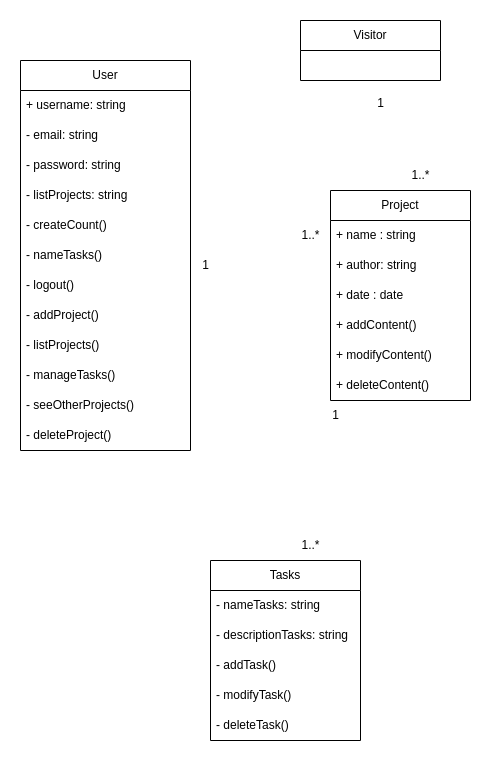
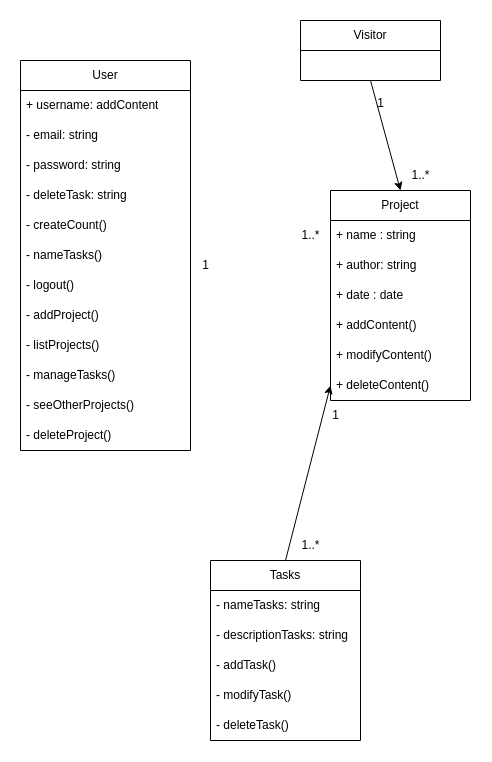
  <mxCell id="0" />
  <mxCell id="1" parent="0" />
  <mxCell id="2" value="User" style="swimlane;fontStyle=0;childLayout=stackLayout;horizontal=1;startSize=30;horizontalStack=0;resizeParent=1;resizeParentMax=0;resizeLast=0;collapsible=1;marginBottom=0;whiteSpace=wrap;html=1;" vertex="1" parent="1"><mxGeometry x="20" y="60" width="170" height="390" as="geometry" /></mxCell>
- <mxCell id="3" value="+ username: string" style="text;strokeColor=none;fillColor=none;align=left;verticalAlign=middle;spacingLeft=4;spacingRight=4;overflow=hidden;points=[[0,0.5],[1,0.5]];portConstraint=eastwest;rotatable=0;whiteSpace=wrap;html=1;" vertex="1" parent="2"><mxGeometry y="30" width="170" height="30" as="geometry" /></mxCell>
+ <mxCell id="3" value="+ username: addContent" style="text;strokeColor=none;fillColor=none;align=left;verticalAlign=middle;spacingLeft=4;spacingRight=4;overflow=hidden;points=[[0,0.5],[1,0.5]];portConstraint=eastwest;rotatable=0;whiteSpace=wrap;html=1;" vertex="1" parent="2"><mxGeometry y="30" width="170" height="30" as="geometry" /></mxCell>
  <mxCell id="4" value="- email: string" style="text;strokeColor=none;fillColor=none;align=left;verticalAlign=middle;spacingLeft=4;spacingRight=4;overflow=hidden;points=[[0,0.5],[1,0.5]];portConstraint=eastwest;rotatable=0;whiteSpace=wrap;html=1;" vertex="1" parent="2"><mxGeometry y="60" width="170" height="30" as="geometry" /></mxCell>
  <mxCell id="5" value="- password: string" style="text;strokeColor=none;fillColor=none;align=left;verticalAlign=middle;spacingLeft=4;spacingRight=4;overflow=hidden;points=[[0,0.5],[1,0.5]];portConstraint=eastwest;rotatable=0;whiteSpace=wrap;html=1;" vertex="1" parent="2"><mxGeometry y="90" width="170" height="30" as="geometry" /></mxCell>
- <mxCell id="6" value="- listProjects: string" style="text;strokeColor=none;fillColor=none;align=left;verticalAlign=middle;spacingLeft=4;spacingRight=4;overflow=hidden;points=[[0,0.5],[1,0.5]];portConstraint=eastwest;rotatable=0;whiteSpace=wrap;html=1;" vertex="1" parent="2"><mxGeometry y="120" width="170" height="30" as="geometry" /></mxCell>
+ <mxCell id="6" value="- deleteTask: string" style="text;strokeColor=none;fillColor=none;align=left;verticalAlign=middle;spacingLeft=4;spacingRight=4;overflow=hidden;points=[[0,0.5],[1,0.5]];portConstraint=eastwest;rotatable=0;whiteSpace=wrap;html=1;" vertex="1" parent="2"><mxGeometry y="120" width="170" height="30" as="geometry" /></mxCell>
  <mxCell id="7" value="- createCount()" style="text;strokeColor=none;fillColor=none;align=left;verticalAlign=middle;spacingLeft=4;spacingRight=4;overflow=hidden;points=[[0,0.5],[1,0.5]];portConstraint=eastwest;rotatable=0;whiteSpace=wrap;html=1;" vertex="1" parent="2"><mxGeometry y="150" width="170" height="30" as="geometry" /></mxCell>
  <mxCell id="8" value="- nameTasks()" style="text;strokeColor=none;fillColor=none;align=left;verticalAlign=middle;spacingLeft=4;spacingRight=4;overflow=hidden;points=[[0,0.5],[1,0.5]];portConstraint=eastwest;rotatable=0;whiteSpace=wrap;html=1;" vertex="1" parent="2"><mxGeometry y="180" width="170" height="30" as="geometry" /></mxCell>
  <mxCell id="9" value="- logout()" style="text;strokeColor=none;fillColor=none;align=left;verticalAlign=middle;spacingLeft=4;spacingRight=4;overflow=hidden;points=[[0,0.5],[1,0.5]];portConstraint=eastwest;rotatable=0;whiteSpace=wrap;html=1;" vertex="1" parent="2"><mxGeometry y="210" width="170" height="30" as="geometry" /></mxCell>
  <mxCell id="10" value="- addProject()" style="text;strokeColor=none;fillColor=none;align=left;verticalAlign=middle;spacingLeft=4;spacingRight=4;overflow=hidden;points=[[0,0.5],[1,0.5]];portConstraint=eastwest;rotatable=0;whiteSpace=wrap;html=1;" vertex="1" parent="2"><mxGeometry y="240" width="170" height="30" as="geometry" /></mxCell>
  <mxCell id="11" value="- listProjects()" style="text;strokeColor=none;fillColor=none;align=left;verticalAlign=middle;spacingLeft=4;spacingRight=4;overflow=hidden;points=[[0,0.5],[1,0.5]];portConstraint=eastwest;rotatable=0;whiteSpace=wrap;html=1;" vertex="1" parent="2"><mxGeometry y="270" width="170" height="30" as="geometry" /></mxCell>
  <mxCell id="12" value="- manageTasks()" style="text;strokeColor=none;fillColor=none;align=left;verticalAlign=middle;spacingLeft=4;spacingRight=4;overflow=hidden;points=[[0,0.5],[1,0.5]];portConstraint=eastwest;rotatable=0;whiteSpace=wrap;html=1;" vertex="1" parent="2"><mxGeometry y="300" width="170" height="30" as="geometry" /></mxCell>
  <mxCell id="13" value="- seeOtherProjects()" style="text;strokeColor=none;fillColor=none;align=left;verticalAlign=middle;spacingLeft=4;spacingRight=4;overflow=hidden;points=[[0,0.5],[1,0.5]];portConstraint=eastwest;rotatable=0;whiteSpace=wrap;html=1;" vertex="1" parent="2"><mxGeometry y="330" width="170" height="30" as="geometry" /></mxCell>
  <mxCell id="14" value="- deleteProject()" style="text;strokeColor=none;fillColor=none;align=left;verticalAlign=middle;spacingLeft=4;spacingRight=4;overflow=hidden;points=[[0,0.5],[1,0.5]];portConstraint=eastwest;rotatable=0;whiteSpace=wrap;html=1;" vertex="1" parent="2"><mxGeometry y="360" width="170" height="30" as="geometry" /></mxCell>
  <mxCell id="15" value="Project" style="swimlane;fontStyle=0;childLayout=stackLayout;horizontal=1;startSize=30;horizontalStack=0;resizeParent=1;resizeParentMax=0;resizeLast=0;collapsible=1;marginBottom=0;whiteSpace=wrap;html=1;" vertex="1" parent="1"><mxGeometry x="330" y="190" width="140" height="210" as="geometry" /></mxCell>
  <mxCell id="16" value="+ name : string" style="text;strokeColor=none;fillColor=none;align=left;verticalAlign=middle;spacingLeft=4;spacingRight=4;overflow=hidden;points=[[0,0.5],[1,0.5]];portConstraint=eastwest;rotatable=0;whiteSpace=wrap;html=1;" vertex="1" parent="15"><mxGeometry y="30" width="140" height="30" as="geometry" /></mxCell>
  <mxCell id="17" value="+ author: string" style="text;strokeColor=none;fillColor=none;align=left;verticalAlign=middle;spacingLeft=4;spacingRight=4;overflow=hidden;points=[[0,0.5],[1,0.5]];portConstraint=eastwest;rotatable=0;whiteSpace=wrap;html=1;" vertex="1" parent="15"><mxGeometry y="60" width="140" height="30" as="geometry" /></mxCell>
  <mxCell id="18" value="+ date : date" style="text;strokeColor=none;fillColor=none;align=left;verticalAlign=middle;spacingLeft=4;spacingRight=4;overflow=hidden;points=[[0,0.5],[1,0.5]];portConstraint=eastwest;rotatable=0;whiteSpace=wrap;html=1;" vertex="1" parent="15"><mxGeometry y="90" width="140" height="30" as="geometry" /></mxCell>
  <mxCell id="19" value="+ addContent()" style="text;strokeColor=none;fillColor=none;align=left;verticalAlign=middle;spacingLeft=4;spacingRight=4;overflow=hidden;points=[[0,0.5],[1,0.5]];portConstraint=eastwest;rotatable=0;whiteSpace=wrap;html=1;" vertex="1" parent="15"><mxGeometry y="120" width="140" height="30" as="geometry" /></mxCell>
  <mxCell id="20" value="+ modifyContent()" style="text;strokeColor=none;fillColor=none;align=left;verticalAlign=middle;spacingLeft=4;spacingRight=4;overflow=hidden;points=[[0,0.5],[1,0.5]];portConstraint=eastwest;rotatable=0;whiteSpace=wrap;html=1;" vertex="1" parent="15"><mxGeometry y="150" width="140" height="30" as="geometry" /></mxCell>
  <mxCell id="21" value="+ deleteContent()" style="text;strokeColor=none;fillColor=none;align=left;verticalAlign=middle;spacingLeft=4;spacingRight=4;overflow=hidden;points=[[0,0.5],[1,0.5]];portConstraint=eastwest;rotatable=0;whiteSpace=wrap;html=1;" vertex="1" parent="15"><mxGeometry y="180" width="140" height="30" as="geometry" /></mxCell>
  <mxCell id="22" value="1" style="text;html=1;align=center;verticalAlign=middle;resizable=0;points=[];autosize=1;strokeColor=none;fillColor=none;" vertex="1" parent="1"><mxGeometry x="190" y="250" width="30" height="30" as="geometry" /></mxCell>
  <mxCell id="23" value="1..*" style="text;html=1;align=center;verticalAlign=middle;resizable=0;points=[];autosize=1;strokeColor=none;fillColor=none;" vertex="1" parent="1"><mxGeometry x="290" y="220" width="40" height="30" as="geometry" /></mxCell>
  <mxCell id="24" value="Tasks" style="swimlane;fontStyle=0;childLayout=stackLayout;horizontal=1;startSize=30;horizontalStack=0;resizeParent=1;resizeParentMax=0;resizeLast=0;collapsible=1;marginBottom=0;whiteSpace=wrap;html=1;" vertex="1" parent="1"><mxGeometry x="210" y="560" width="150" height="180" as="geometry" /></mxCell>
  <mxCell id="25" value="- nameTasks: string" style="text;strokeColor=none;fillColor=none;align=left;verticalAlign=middle;spacingLeft=4;spacingRight=4;overflow=hidden;points=[[0,0.5],[1,0.5]];portConstraint=eastwest;rotatable=0;whiteSpace=wrap;html=1;" vertex="1" parent="24"><mxGeometry y="30" width="150" height="30" as="geometry" /></mxCell>
  <mxCell id="26" value="- descriptionTasks: string" style="text;strokeColor=none;fillColor=none;align=left;verticalAlign=middle;spacingLeft=4;spacingRight=4;overflow=hidden;points=[[0,0.5],[1,0.5]];portConstraint=eastwest;rotatable=0;whiteSpace=wrap;html=1;" vertex="1" parent="24"><mxGeometry y="60" width="150" height="30" as="geometry" /></mxCell>
  <mxCell id="27" value="- addTask()" style="text;strokeColor=none;fillColor=none;align=left;verticalAlign=middle;spacingLeft=4;spacingRight=4;overflow=hidden;points=[[0,0.5],[1,0.5]];portConstraint=eastwest;rotatable=0;whiteSpace=wrap;html=1;" vertex="1" parent="24"><mxGeometry y="90" width="150" height="30" as="geometry" /></mxCell>
  <mxCell id="28" value="- modifyTask()" style="text;strokeColor=none;fillColor=none;align=left;verticalAlign=middle;spacingLeft=4;spacingRight=4;overflow=hidden;points=[[0,0.5],[1,0.5]];portConstraint=eastwest;rotatable=0;whiteSpace=wrap;html=1;" vertex="1" parent="24"><mxGeometry y="120" width="150" height="30" as="geometry" /></mxCell>
  <mxCell id="29" value="- deleteTask()" style="text;strokeColor=none;fillColor=none;align=left;verticalAlign=middle;spacingLeft=4;spacingRight=4;overflow=hidden;points=[[0,0.5],[1,0.5]];portConstraint=eastwest;rotatable=0;whiteSpace=wrap;html=1;" vertex="1" parent="24"><mxGeometry y="150" width="150" height="30" as="geometry" /></mxCell>
+ <mxCell id="30" value="" style="endArrow=classic;html=1;rounded=0;exitX=0.5;exitY=0;exitDx=0;exitDy=0;entryX=0;entryY=0.5;entryDx=0;entryDy=0;" edge="1" parent="1" source="24" target="21"><mxGeometry width="50" height="50" relative="1" as="geometry"><mxPoint x="110" y="605" as="sourcePoint" /><mxPoint x="390" y="470" as="targetPoint" /></mxGeometry></mxCell>
  <mxCell id="31" value="1..*" style="text;html=1;align=center;verticalAlign=middle;resizable=0;points=[];autosize=1;strokeColor=none;fillColor=none;" vertex="1" parent="1"><mxGeometry x="290" y="530" width="40" height="30" as="geometry" /></mxCell>
  <mxCell id="32" value="1" style="text;html=1;align=center;verticalAlign=middle;resizable=0;points=[];autosize=1;strokeColor=none;fillColor=none;" vertex="1" parent="1"><mxGeometry x="320" y="400" width="30" height="30" as="geometry" /></mxCell>
  <mxCell id="33" value="Visitor" style="swimlane;fontStyle=0;childLayout=stackLayout;horizontal=1;startSize=30;horizontalStack=0;resizeParent=1;resizeParentMax=0;resizeLast=0;collapsible=1;marginBottom=0;whiteSpace=wrap;html=1;" vertex="1" parent="1"><mxGeometry x="300" y="20" width="140" height="60" as="geometry" /></mxCell>
+ <mxCell id="34" value="" style="endArrow=classic;html=1;rounded=0;exitX=0.5;exitY=1;exitDx=0;exitDy=0;entryX=0.5;entryY=0;entryDx=0;entryDy=0;" edge="1" parent="1" source="33" target="15"><mxGeometry width="50" height="50" relative="1" as="geometry"><mxPoint x="-140" y="350" as="sourcePoint" /><mxPoint x="-90" y="300" as="targetPoint" /></mxGeometry></mxCell>
  <mxCell id="35" value="1" style="text;html=1;align=center;verticalAlign=middle;resizable=0;points=[];autosize=1;strokeColor=none;fillColor=none;" vertex="1" parent="1"><mxGeometry x="365" y="88" width="30" height="30" as="geometry" /></mxCell>
  <mxCell id="36" value="1..*" style="text;html=1;align=center;verticalAlign=middle;resizable=0;points=[];autosize=1;strokeColor=none;fillColor=none;" vertex="1" parent="1"><mxGeometry x="400" y="160" width="40" height="30" as="geometry" /></mxCell>
